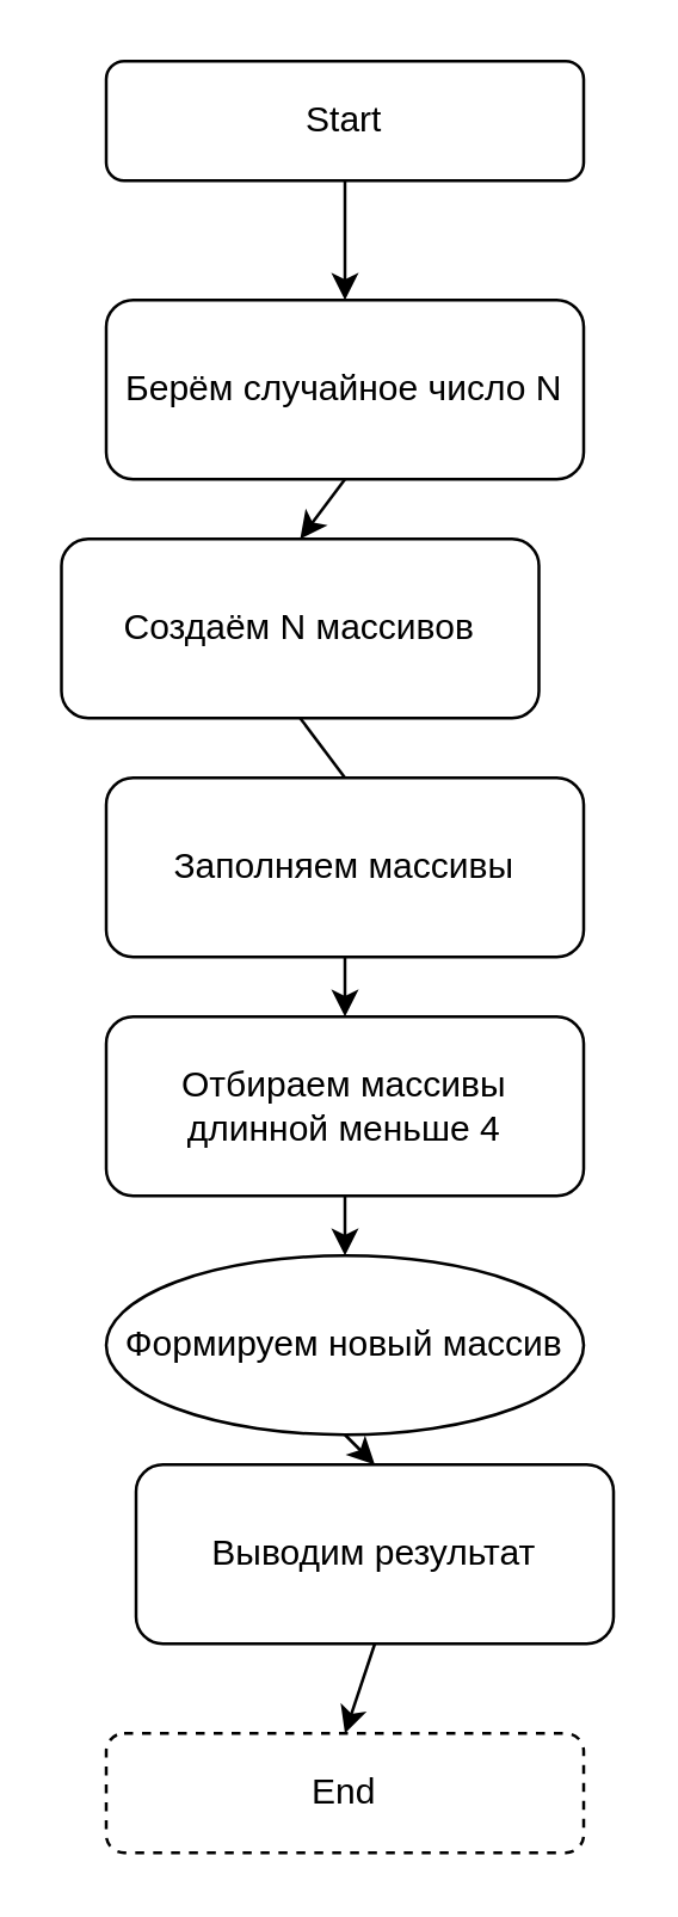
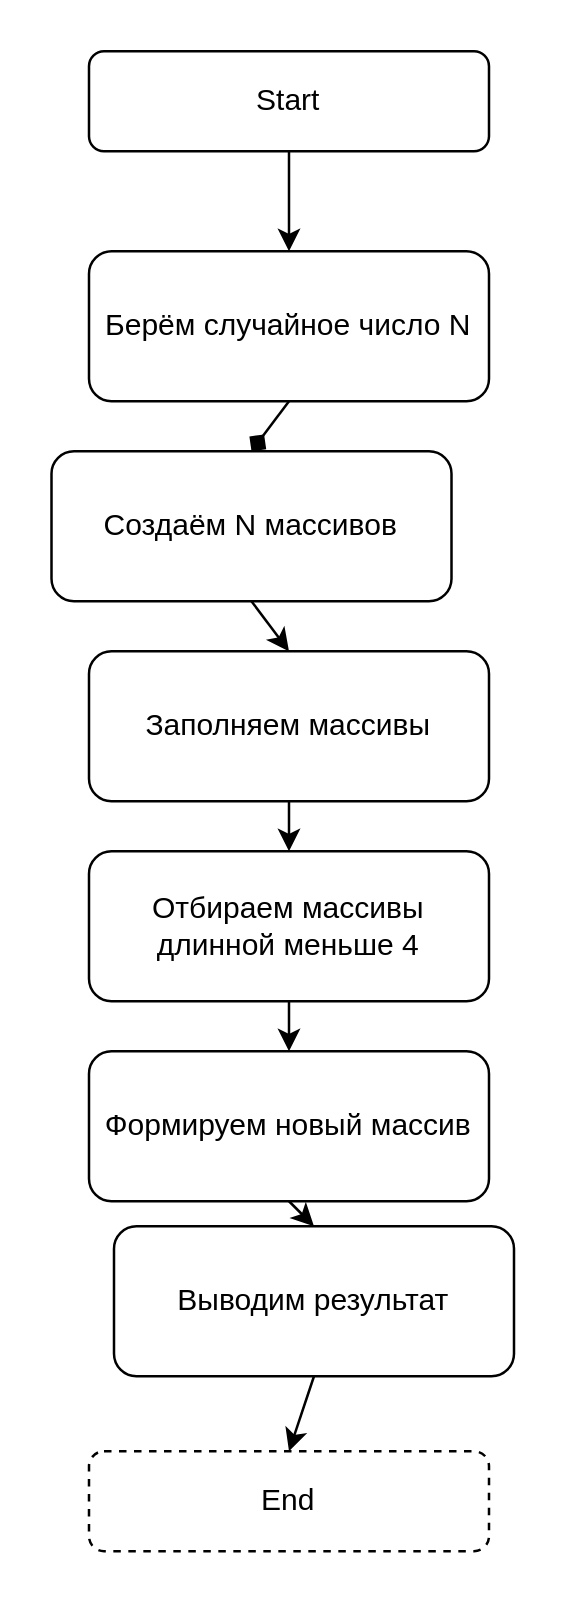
  <mxCell id="0" />
  <mxCell id="1" parent="0" />
  <mxCell id="2" style="edgeStyle=none;html=1;exitX=0.5;exitY=1;exitDx=0;exitDy=0;entryX=0.5;entryY=0;entryDx=0;entryDy=0;" parent="1" source="3" target="6" edge="1"><mxGeometry relative="1" as="geometry" /></mxCell>
  <mxCell id="3" value="Start" style="rounded=1;whiteSpace=wrap;html=1;" parent="1" vertex="1"><mxGeometry x="35" width="160" height="40" as="geometry" y="20" /></mxCell>
  <mxCell id="4" value="End" style="rounded=1;whiteSpace=wrap;html=1;dashed=1;" parent="1" vertex="1"><mxGeometry x="35" y="580" width="160" height="40" as="geometry" /></mxCell>
- <mxCell id="5" style="edgeStyle=none;html=1;exitX=0.5;exitY=1;exitDx=0;exitDy=0;entryX=0.5;entryY=0;entryDx=0;entryDy=0;" parent="1" source="6" target="8" edge="1"><mxGeometry relative="1" as="geometry" /></mxCell>
+ <mxCell id="5" style="edgeStyle=none;html=1;exitX=0.5;exitY=1;exitDx=0;exitDy=0;entryX=0.5;entryY=0;entryDx=0;entryDy=0;endArrow=diamond;" parent="1" source="6" target="8" edge="1"><mxGeometry relative="1" as="geometry" /></mxCell>
  <mxCell id="6" value="Берём случайное число N" style="rounded=1;whiteSpace=wrap;html=1;" parent="1" vertex="1"><mxGeometry x="35" y="100" width="160" height="60" as="geometry" /></mxCell>
- <mxCell id="7" style="edgeStyle=none;html=1;exitX=0.5;exitY=1;exitDx=0;exitDy=0;entryX=0.5;entryY=0;entryDx=0;entryDy=0;endArrow=none;" parent="1" source="8" target="10" edge="1"><mxGeometry relative="1" as="geometry" /></mxCell>
+ <mxCell id="7" style="edgeStyle=none;html=1;exitX=0.5;exitY=1;exitDx=0;exitDy=0;entryX=0.5;entryY=0;entryDx=0;entryDy=0;" parent="1" source="8" target="10" edge="1"><mxGeometry relative="1" as="geometry" /></mxCell>
  <mxCell id="8" value="Создаём N массивов" style="rounded=1;whiteSpace=wrap;html=1;" parent="1" vertex="1"><mxGeometry x="20" y="180" width="160" height="60" as="geometry" /></mxCell>
  <mxCell id="9" style="edgeStyle=none;html=1;exitX=0.5;exitY=1;exitDx=0;exitDy=0;entryX=0.5;entryY=0;entryDx=0;entryDy=0;" parent="1" source="10" target="12" edge="1"><mxGeometry relative="1" as="geometry" /></mxCell>
  <mxCell id="10" value="Заполняем массивы" style="rounded=1;whiteSpace=wrap;html=1;" parent="1" vertex="1"><mxGeometry x="35" y="260" width="160" height="60" as="geometry" /></mxCell>
  <mxCell id="11" style="edgeStyle=none;html=1;exitX=0.5;exitY=1;exitDx=0;exitDy=0;entryX=0.5;entryY=0;entryDx=0;entryDy=0;" parent="1" source="12" target="14" edge="1"><mxGeometry relative="1" as="geometry" /></mxCell>
  <mxCell id="12" value="Отбираем массивы длинной меньше 4" style="rounded=1;whiteSpace=wrap;html=1;" parent="1" vertex="1"><mxGeometry x="35" y="340" width="160" height="60" as="geometry" /></mxCell>
  <mxCell id="13" style="edgeStyle=none;html=1;exitX=0.5;exitY=1;exitDx=0;exitDy=0;entryX=0.5;entryY=0;entryDx=0;entryDy=0;" parent="1" source="14" target="16" edge="1"><mxGeometry relative="1" as="geometry" /></mxCell>
- <mxCell id="14" value="Формируем новый массив" style="ellipse;whiteSpace=wrap;html=1;" parent="1" vertex="1"><mxGeometry x="35" y="420" width="160" height="60" as="geometry" /></mxCell>
+ <mxCell id="14" value="Формируем новый массив" style="rounded=1;whiteSpace=wrap;html=1;" parent="1" vertex="1"><mxGeometry x="35" y="420" width="160" height="60" as="geometry" /></mxCell>
  <mxCell id="15" style="edgeStyle=none;html=1;exitX=0.5;exitY=1;exitDx=0;exitDy=0;entryX=0.5;entryY=0;entryDx=0;entryDy=0;" parent="1" source="16" target="4" edge="1"><mxGeometry relative="1" as="geometry" /></mxCell>
  <mxCell id="16" value="Выводим результат" style="rounded=1;whiteSpace=wrap;html=1;" parent="1" vertex="1"><mxGeometry x="45" y="490" width="160" height="60" as="geometry" /></mxCell>
